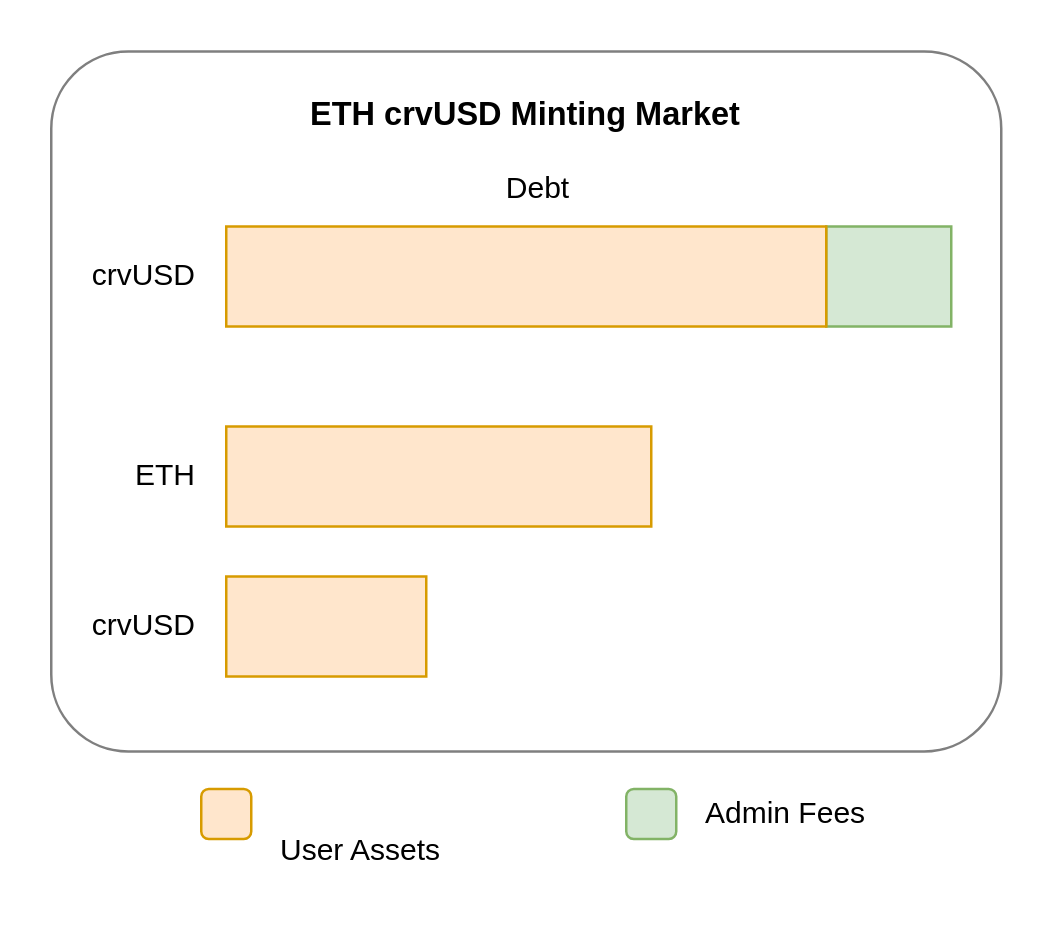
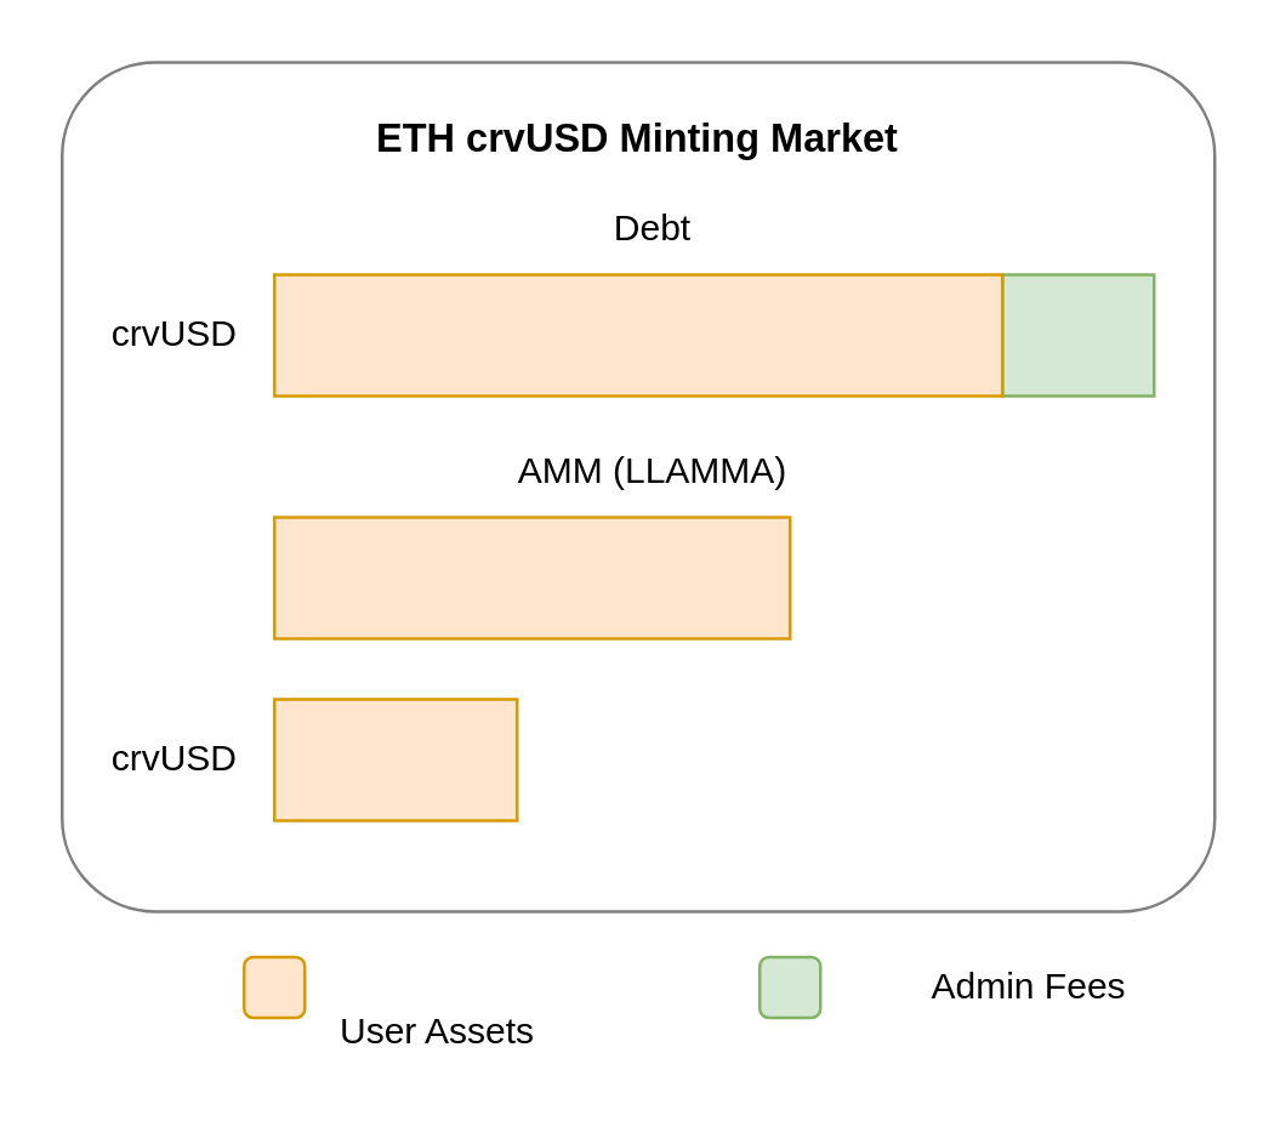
  <mxCell id="0" />
  <mxCell id="1" parent="0" />
  <mxCell id="2" value="" style="rounded=1;whiteSpace=wrap;html=1;fillColor=#ffe6cc;strokeColor=#d79b00;" parent="1" vertex="1"><mxGeometry x="80" y="315" width="20" height="20" as="geometry" /></mxCell>
  <mxCell id="3" value="" style="rounded=1;whiteSpace=wrap;html=1;fillColor=#d5e8d4;strokeColor=#82b366;" parent="1" vertex="1"><mxGeometry x="250" y="315" width="20" height="20" as="geometry" /></mxCell>
  <mxCell id="4" value="User Assets" style="text;html=1;strokeColor=none;fillColor=none;align=left;verticalAlign=middle;whiteSpace=wrap;rounded=0;" parent="1" vertex="1"><mxGeometry x="110" y="325" width="80" height="30" as="geometry" /></mxCell>
- <mxCell id="5" value="Admin Fees" style="text;html=1;strokeColor=none;fillColor=none;align=left;verticalAlign=middle;whiteSpace=wrap;rounded=0;" parent="1" vertex="1"><mxGeometry x="280" y="310" width="100" height="30" as="geometry" /></mxCell>
+ <mxCell id="5" value="Admin Fees" style="text;html=1;strokeColor=none;fillColor=none;align=left;verticalAlign=middle;whiteSpace=wrap;rounded=0;" parent="1" vertex="1"><mxGeometry x="305" y="310" width="100" height="30" as="geometry" /></mxCell>
  <mxCell id="6" value="" style="rounded=1;whiteSpace=wrap;html=1;arcSize=11;opacity=50;" parent="1" vertex="1"><mxGeometry x="20" y="20" width="380" height="280" as="geometry" /></mxCell>
  <mxCell id="7" value="" style="rounded=0;whiteSpace=wrap;html=1;fillColor=#d5e8d4;strokeColor=#82b366;" parent="1" vertex="1"><mxGeometry x="330" y="90" width="50" height="40" as="geometry" /></mxCell>
  <mxCell id="8" value="ETH crvUSD Minting Market" style="text;html=1;strokeColor=none;fillColor=none;align=center;verticalAlign=middle;whiteSpace=wrap;rounded=0;fontSize=13;fontStyle=1" parent="1" vertex="1"><mxGeometry x="20" y="20" width="380" height="50" as="geometry" /></mxCell>
  <mxCell id="9" value="" style="rounded=0;whiteSpace=wrap;html=1;fillColor=#ffe6cc;strokeColor=#d79b00;" parent="1" vertex="1"><mxGeometry x="90" y="90" width="240" height="40" as="geometry" /></mxCell>
  <mxCell id="10" value="crvUSD" style="text;html=1;strokeColor=none;fillColor=none;align=right;verticalAlign=middle;whiteSpace=wrap;rounded=0;" parent="1" vertex="1"><mxGeometry x="30" y="90" width="50" height="40" as="geometry" /></mxCell>
  <mxCell id="11" value="Debt" style="text;html=1;strokeColor=none;fillColor=none;align=center;verticalAlign=middle;whiteSpace=wrap;rounded=0;" parent="1" vertex="1"><mxGeometry x="30" y="60" width="370" height="30" as="geometry" /></mxCell>
+ <mxCell id="12" value="AMM (LLAMMA)" style="text;html=1;strokeColor=none;fillColor=none;align=center;verticalAlign=middle;whiteSpace=wrap;rounded=0;" parent="1" vertex="1"><mxGeometry x="30" y="140" width="370" height="30" as="geometry" /></mxCell>
  <mxCell id="13" value="" style="rounded=0;whiteSpace=wrap;html=1;fillColor=#ffe6cc;strokeColor=#d79b00;" parent="1" vertex="1"><mxGeometry x="170" y="230" height="40" as="geometry" /></mxCell>
  <mxCell id="14" value="" style="rounded=0;whiteSpace=wrap;html=1;fillColor=#ffe6cc;strokeColor=#d79b00;" parent="1" vertex="1"><mxGeometry x="90" y="230" width="80" height="40" as="geometry" /></mxCell>
  <mxCell id="15" value="crvUSD" style="text;html=1;strokeColor=none;fillColor=none;align=right;verticalAlign=middle;whiteSpace=wrap;rounded=0;" parent="1" vertex="1"><mxGeometry x="30" y="230" width="50" height="40" as="geometry" /></mxCell>
  <mxCell id="16" value="" style="rounded=0;whiteSpace=wrap;html=1;fillColor=#ffe6cc;strokeColor=#d79b00;" parent="1" vertex="1"><mxGeometry x="260" y="170" height="40" as="geometry" /></mxCell>
  <mxCell id="17" value="" style="rounded=0;whiteSpace=wrap;html=1;fillColor=#ffe6cc;strokeColor=#d79b00;" parent="1" vertex="1"><mxGeometry x="90" y="170" width="170" height="40" as="geometry" /></mxCell>
- <mxCell id="18" value="ETH" style="text;html=1;strokeColor=none;fillColor=none;align=right;verticalAlign=middle;whiteSpace=wrap;rounded=0;" parent="1" vertex="1"><mxGeometry x="30" y="170" width="50" height="40" as="geometry" /></mxCell>
